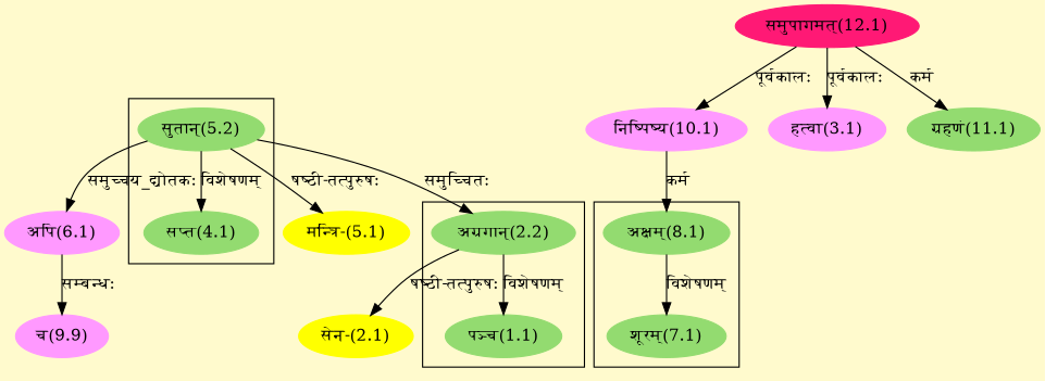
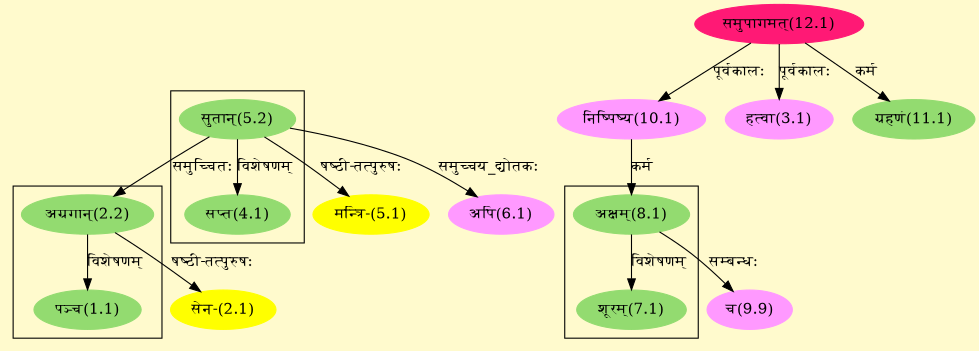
  digraph {
    bgcolor=lemonchiffon1
    compound=true
    rankdir=BT
    node [color="#93DB70" style=filled]
    edge [dir=back]
    n1 [label="पञ्च(1.1)"]
    n2 [label="अग्रगान्(2.2)"]
    n3 [label="सुतान्(5.2)"]
    n4 [label="सप्त(4.1)"]
    n5 [label="शूरम्(7.1)"]
    n6 [label="अक्षम्(8.1)"]
    n7 [color="#FF99FF" label="निष्पिष्य(10.1)"]
    n8 [color="#FF99FF" label="हत्वा(3.1)"]
    n9 [color="#FF1975" label="समुपागमत्(12.1)"]
    n10 [color="#FFFF00" label="सेन-(2.1)"]
    n11 [color="#FFFF00" label="मन्त्रि-(5.1)"]
    n12 [color="#FF99FF" label="अपि(6.1)"]
    n13 [color="#FF99FF" label="च(9.9)"]
    n14 [label="ग्रहणं(11.1)"]
    subgraph cluster_1 {
      n1
      n2
    }
    subgraph cluster_2 {
      n3
      n4
    }
    subgraph cluster_3 {
      n5
      n6
    }
    n1 -> n2 [label="विशेषणम्"]
    n2 -> n3 [label="समुच्चितः"]
    n4 -> n3 [label="विशेषणम्"]
    n5 -> n6 [label="विशेषणम्"]
    n6 -> n7 [label="कर्म"]
    n7 -> n9 [label="पूर्वकालः"]
    n8 -> n9 [label="पूर्वकालः"]
    n10 -> n2 [label="षष्ठी-तत्पुरुषः"]
    n11 -> n3 [label="षष्ठी-तत्पुरुषः"]
    n12 -> n3 [label="समुच्चय_द्योतकः"]
-   n13 -> n12 [label="सम्बन्धः"]
+   n13 -> n6 [label="सम्बन्धः"]
    n14 -> n9 [label="कर्म"]
  }
